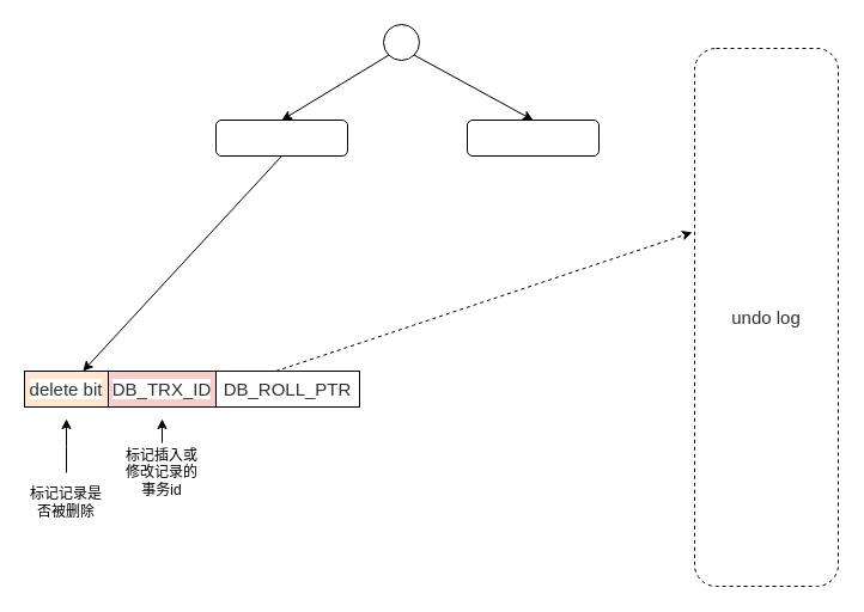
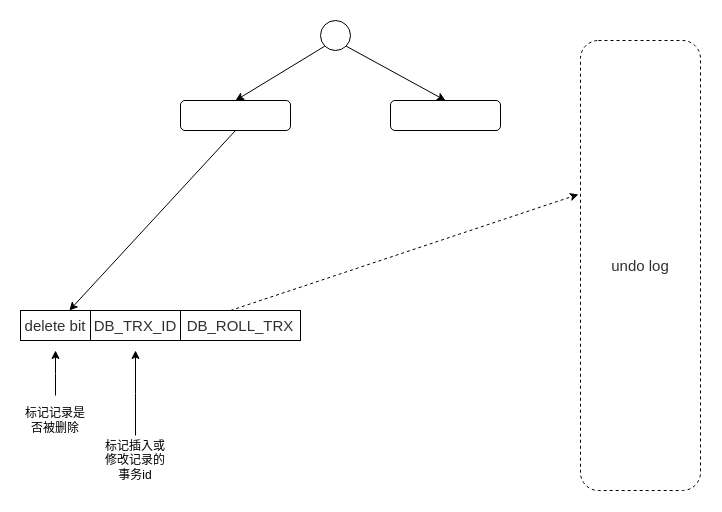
  <mxCell id="0" />
  <mxCell id="1" parent="0" />
- <mxCell id="2" value="&lt;div style=&quot;text-align: left&quot;&gt;&lt;font color=&quot;#303030&quot; face=&quot;avenir, microsoft yahei, hiragino sans gb, microsoft sans serif, wenquanyi micro hei, sans-serif&quot;&gt;&lt;span style=&quot;font-size: 15px ; background-color: rgb(255 , 255 , 255)&quot;&gt;delete bit&lt;/span&gt;&lt;/font&gt;&lt;/div&gt;" style="rounded=0;whiteSpace=wrap;html=1;fillColor=#ffe6cc;" parent="1" vertex="1"><mxGeometry x="20" y="310" width="70" height="30" as="geometry" /></mxCell>
+ <mxCell id="2" value="&lt;div style=&quot;text-align: left&quot;&gt;&lt;font color=&quot;#303030&quot; face=&quot;avenir, microsoft yahei, hiragino sans gb, microsoft sans serif, wenquanyi micro hei, sans-serif&quot;&gt;&lt;span style=&quot;font-size: 15px ; background-color: rgb(255 , 255 , 255)&quot;&gt;delete bit&lt;/span&gt;&lt;/font&gt;&lt;/div&gt;" style="rounded=0;whiteSpace=wrap;html=1;" parent="1" vertex="1"><mxGeometry x="20" y="310" width="70" height="30" as="geometry" /></mxCell>
  <mxCell id="3" value="" style="ellipse;whiteSpace=wrap;html=1;aspect=fixed;" parent="1" vertex="1"><mxGeometry x="320" y="20" width="30" height="30" as="geometry" /></mxCell>
  <mxCell id="4" value="" style="rounded=1;whiteSpace=wrap;html=1;" parent="1" vertex="1"><mxGeometry x="180" y="100" width="110" height="30" as="geometry" /></mxCell>
  <mxCell id="5" value="" style="rounded=1;whiteSpace=wrap;html=1;" parent="1" vertex="1"><mxGeometry x="390" y="100" width="110" height="30" as="geometry" /></mxCell>
  <mxCell id="6" value="" style="endArrow=classic;html=1;exitX=0;exitY=1;exitDx=0;exitDy=0;entryX=0.5;entryY=0;entryDx=0;entryDy=0;" edge="1" parent="1" source="3" target="4"><mxGeometry width="50" height="50" relative="1" as="geometry"><mxPoint x="180" y="40" as="sourcePoint" /><mxPoint x="230" y="-10" as="targetPoint" /></mxGeometry></mxCell>
  <mxCell id="7" value="" style="endArrow=classic;html=1;exitX=1;exitY=1;exitDx=0;exitDy=0;entryX=0.5;entryY=0;entryDx=0;entryDy=0;" edge="1" parent="1" source="3" target="5"><mxGeometry width="50" height="50" relative="1" as="geometry"><mxPoint x="330" y="220" as="sourcePoint" /><mxPoint x="380" y="170" as="targetPoint" /></mxGeometry></mxCell>
  <mxCell id="8" value="" style="endArrow=classic;html=1;exitX=0.5;exitY=1;exitDx=0;exitDy=0;" edge="1" parent="1" source="4" target="2"><mxGeometry width="50" height="50" relative="1" as="geometry"><mxPoint x="170" y="230" as="sourcePoint" /><mxPoint x="220" y="180" as="targetPoint" /></mxGeometry></mxCell>
  <mxCell id="9" style="edgeStyle=orthogonalEdgeStyle;rounded=0;orthogonalLoop=1;jettySize=auto;html=1;exitX=0.5;exitY=0;exitDx=0;exitDy=0;" edge="1" parent="1" source="10"><mxGeometry relative="1" as="geometry"><mxPoint x="55" y="350" as="targetPoint" /></mxGeometry></mxCell>
  <mxCell id="10" value="标记记录是否被删除" style="text;html=1;strokeColor=none;fillColor=none;align=center;verticalAlign=middle;whiteSpace=wrap;rounded=0;" vertex="1" parent="1"><mxGeometry x="20" y="395" width="70" height="50" as="geometry" /></mxCell>
- <mxCell id="11" value="&lt;div style=&quot;text-align: left&quot;&gt;&lt;span style=&quot;color: rgb(48 , 48 , 48) ; font-family: &amp;#34;avenir&amp;#34; , &amp;#34;microsoft yahei&amp;#34; , &amp;#34;hiragino sans gb&amp;#34; , &amp;#34;microsoft sans serif&amp;#34; , &amp;#34;wenquanyi micro hei&amp;#34; , sans-serif ; font-size: 15px ; background-color: rgb(255 , 255 , 255)&quot;&gt;DB_TRX_ID&lt;/span&gt;&lt;br&gt;&lt;/div&gt;" style="rounded=0;whiteSpace=wrap;html=1;fillColor=#f8cecc;" vertex="1" parent="1"><mxGeometry x="90" y="310" width="90" height="30" as="geometry" /></mxCell>
+ <mxCell id="11" value="&lt;div style=&quot;text-align: left&quot;&gt;&lt;span style=&quot;color: rgb(48 , 48 , 48) ; font-family: &amp;#34;avenir&amp;#34; , &amp;#34;microsoft yahei&amp;#34; , &amp;#34;hiragino sans gb&amp;#34; , &amp;#34;microsoft sans serif&amp;#34; , &amp;#34;wenquanyi micro hei&amp;#34; , sans-serif ; font-size: 15px ; background-color: rgb(255 , 255 , 255)&quot;&gt;DB_TRX_ID&lt;/span&gt;&lt;br&gt;&lt;/div&gt;" style="rounded=0;whiteSpace=wrap;html=1;" vertex="1" parent="1"><mxGeometry x="90" y="310" width="90" height="30" as="geometry" /></mxCell>
  <mxCell id="12" style="edgeStyle=orthogonalEdgeStyle;rounded=0;orthogonalLoop=1;jettySize=auto;html=1;exitX=0.5;exitY=0;exitDx=0;exitDy=0;" edge="1" parent="1" source="13"><mxGeometry relative="1" as="geometry"><mxPoint x="135" y="350" as="targetPoint" /></mxGeometry></mxCell>
- <mxCell id="13" value="标记插入或修改记录的事务id" style="text;html=1;strokeColor=none;fillColor=none;align=center;verticalAlign=middle;whiteSpace=wrap;rounded=0;" vertex="1" parent="1"><mxGeometry x="100" y="370" width="70" height="50" as="geometry" /></mxCell>
- <mxCell id="14" value="&lt;div style=&quot;text-align: left&quot;&gt;&lt;span style=&quot;color: rgb(48 , 48 , 48) ; font-family: &amp;#34;avenir&amp;#34; , &amp;#34;microsoft yahei&amp;#34; , &amp;#34;hiragino sans gb&amp;#34; , &amp;#34;microsoft sans serif&amp;#34; , &amp;#34;wenquanyi micro hei&amp;#34; , sans-serif ; font-size: 15px ; background-color: rgb(255 , 255 , 255)&quot;&gt;DB_ROLL_PTR&lt;/span&gt;&lt;br&gt;&lt;/div&gt;" style="rounded=0;whiteSpace=wrap;html=1;" vertex="1" parent="1"><mxGeometry x="180" y="310" width="120" height="30" as="geometry" /></mxCell>
+ <mxCell id="13" value="标记插入或修改记录的事务id" style="text;html=1;strokeColor=none;fillColor=none;align=center;verticalAlign=middle;whiteSpace=wrap;rounded=0;" vertex="1" parent="1"><mxGeometry x="100" y="435" width="70" height="50" as="geometry" /></mxCell>
+ <mxCell id="14" value="&lt;div style=&quot;text-align: left&quot;&gt;&lt;span style=&quot;color: rgb(48 , 48 , 48) ; font-family: &amp;#34;avenir&amp;#34; , &amp;#34;microsoft yahei&amp;#34; , &amp;#34;hiragino sans gb&amp;#34; , &amp;#34;microsoft sans serif&amp;#34; , &amp;#34;wenquanyi micro hei&amp;#34; , sans-serif ; font-size: 15px ; background-color: rgb(255 , 255 , 255)&quot;&gt;DB_ROLL_TRX&lt;/span&gt;&lt;br&gt;&lt;/div&gt;" style="rounded=0;whiteSpace=wrap;html=1;" vertex="1" parent="1"><mxGeometry x="180" y="310" width="120" height="30" as="geometry" /></mxCell>
  <mxCell id="15" value="&lt;span style=&quot;color: rgb(48 , 48 , 48) ; font-family: &amp;#34;avenir&amp;#34; , &amp;#34;microsoft yahei&amp;#34; , &amp;#34;hiragino sans gb&amp;#34; , &amp;#34;microsoft sans serif&amp;#34; , &amp;#34;wenquanyi micro hei&amp;#34; , sans-serif ; font-size: 15px ; text-align: left ; white-space: normal ; background-color: rgb(255 , 255 , 255)&quot;&gt;undo log&lt;/span&gt;" style="rounded=1;whiteSpace=wrap;html=1;dashed=1;" vertex="1" parent="1"><mxGeometry x="580" y="40" width="120" height="450" as="geometry" /></mxCell>
  <mxCell id="16" value="" style="endArrow=classic;html=1;entryX=-0.017;entryY=0.342;entryDx=0;entryDy=0;entryPerimeter=0;dashed=1;" edge="1" parent="1" target="15"><mxGeometry width="50" height="50" relative="1" as="geometry"><mxPoint x="230" y="310" as="sourcePoint" /><mxPoint x="280" y="260" as="targetPoint" /></mxGeometry></mxCell>
